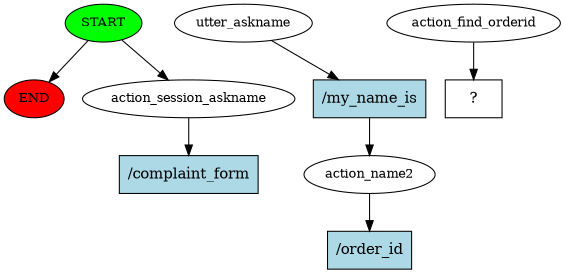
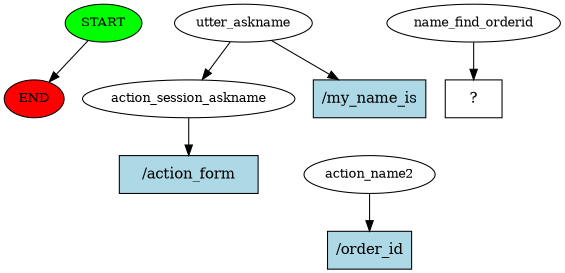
  digraph {
    node [fontsize=12]
    n1 [fillcolor=green label=START style=filled]
    n2 [fillcolor=red label=END style=filled]
    n3 [label=action_session_askname]
-   n4 [fillcolor=lightblue label="/complaint_form" shape=rect style=filled fontsize=""]
+   n4 [fillcolor=lightblue label="/action_form" shape=rect style=filled fontsize=""]
    n5 [label=utter_askname]
    n6 [fillcolor=lightblue label="/my_name_is" shape=rect style=filled fontsize=""]
    n7 [label=action_name2]
    n8 [fillcolor=lightblue label="/order_id" shape=rect style=filled fontsize=""]
-   n9 [label=action_find_orderid]
+   n9 [label=name_find_orderid]
    n10 [label="  ?  " shape=rect fontsize=""]
    n1 -> n2
-   n1 -> n3
+   n5 -> n3
    n3 -> n4
    n5 -> n6
-   n6 -> n7
    n7 -> n8
    n9 -> n10
  }
